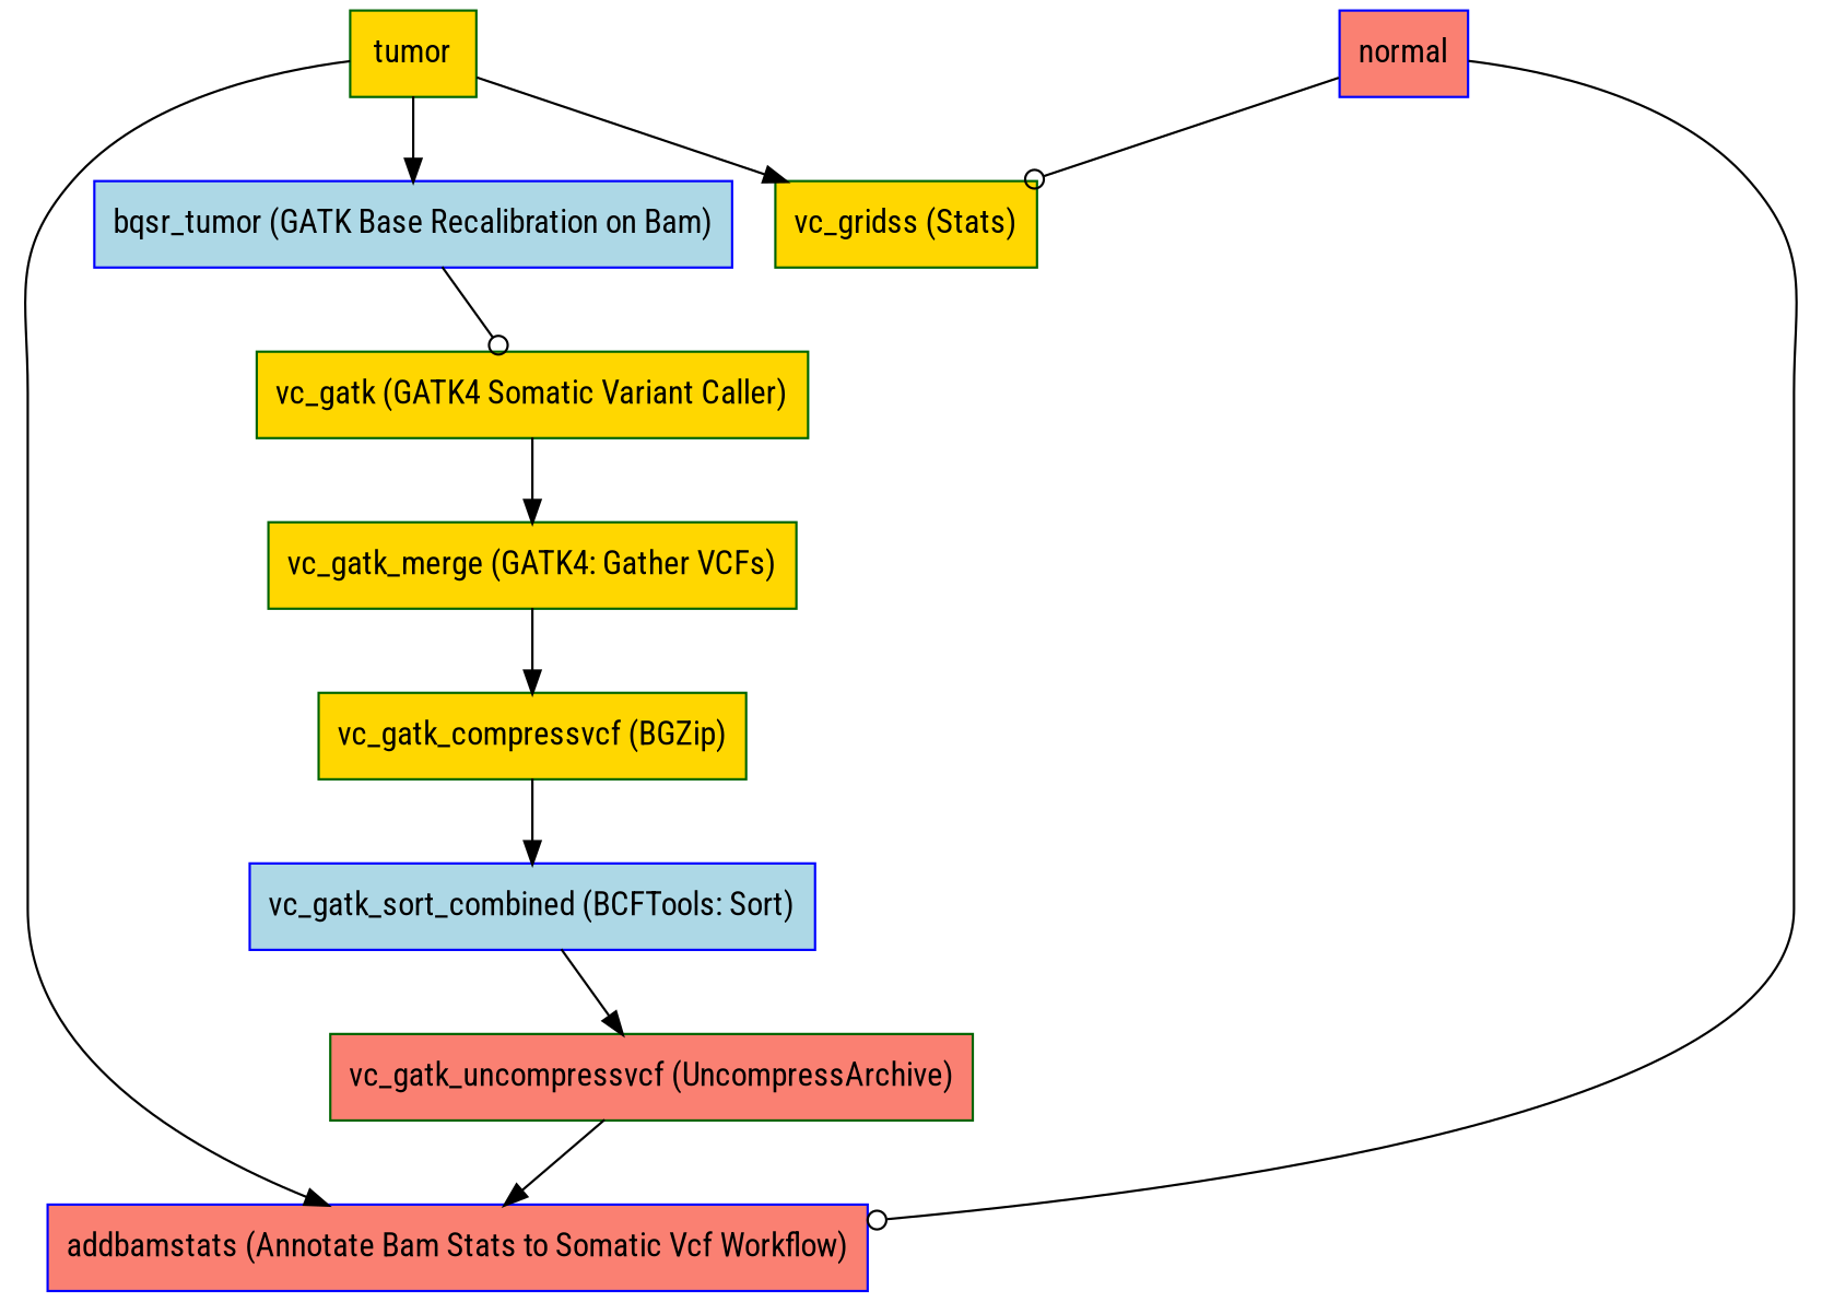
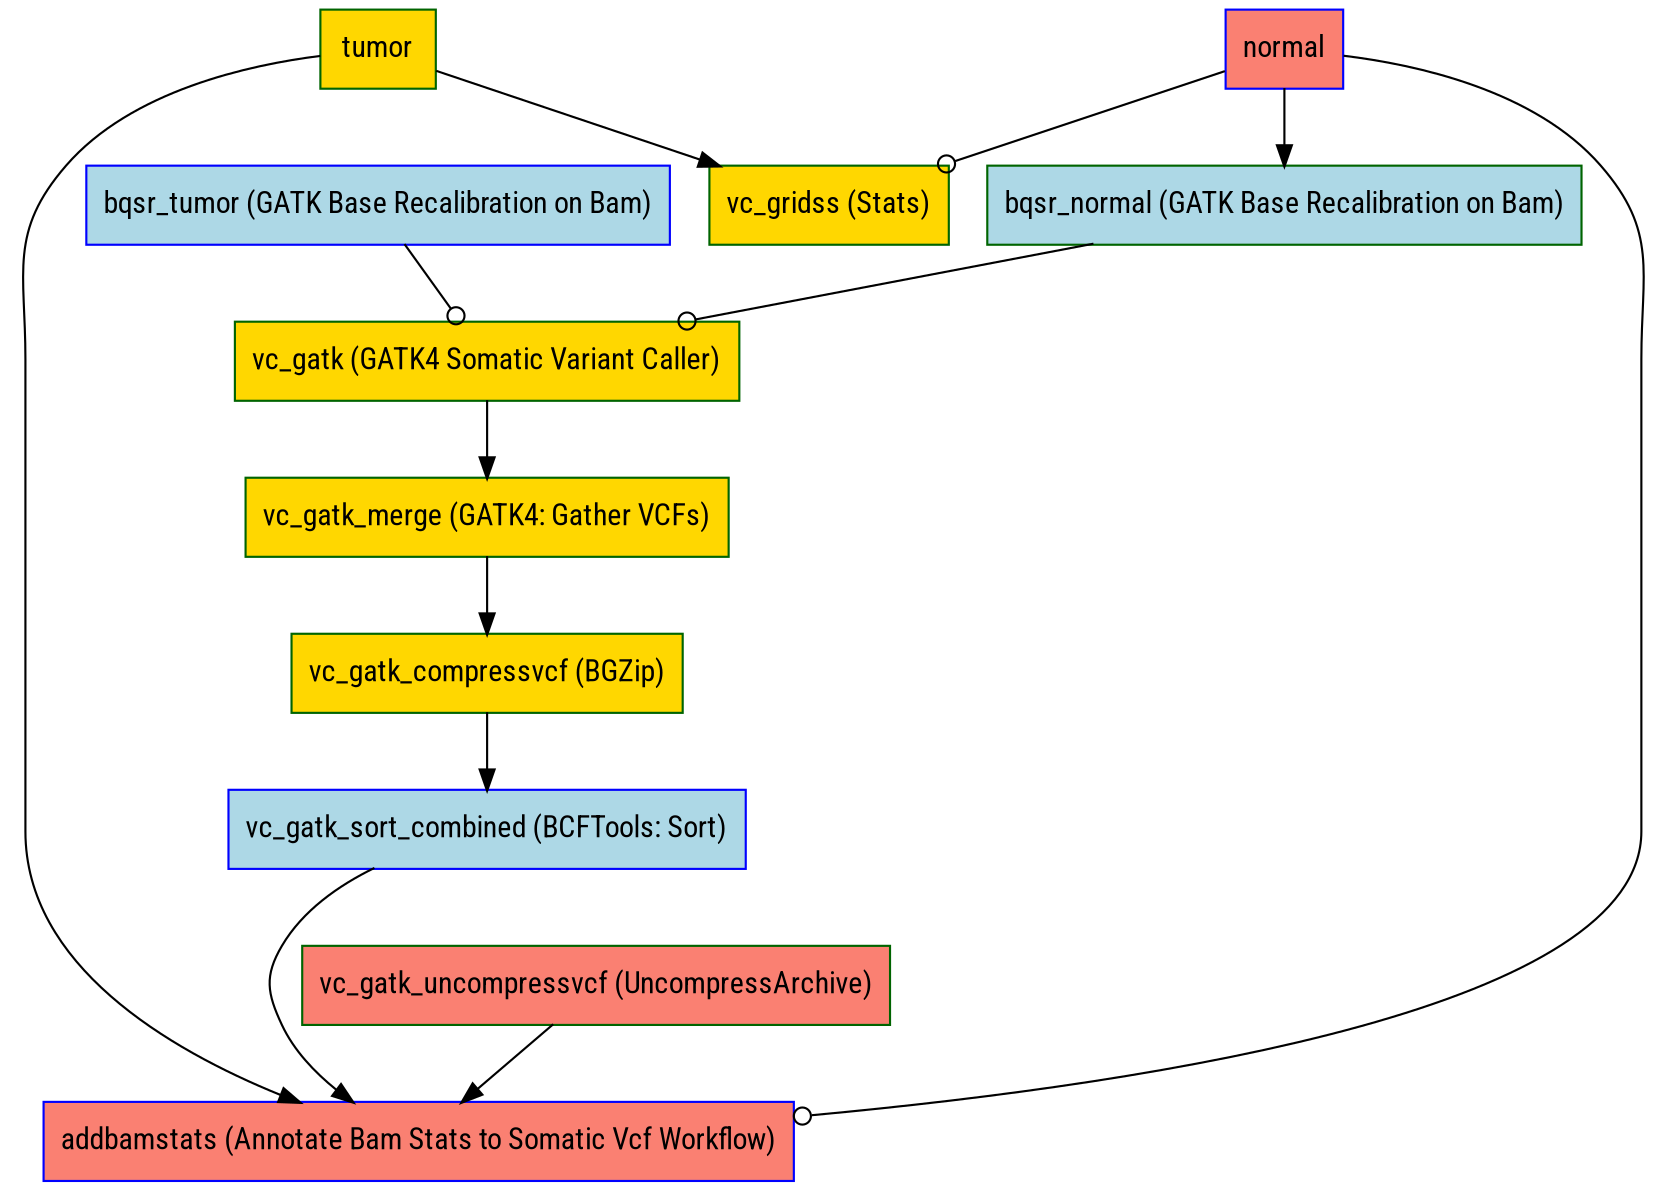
  digraph {
    fontname="Roboto Condensed"
    node [color=darkgreen fillcolor=gold fontname="Roboto Condensed" shape=record style=filled]
    edge [arrowhead=normal fontname="Roboto Condensed"]
    n1 [label=tumor]
    n2 [label="vc_gridss (Stats)"]
    n3 [color=blue fillcolor=lightblue label="bqsr_tumor (GATK Base Recalibration on Bam)"]
    n4 [color=blue fillcolor=salmon label="addbamstats (Annotate Bam Stats to Somatic Vcf Workflow)"]
    n5 [label="vc_gatk (GATK4 Somatic Variant Caller)"]
    n6 [color=blue fillcolor=salmon label=normal]
+   n7 [fillcolor=lightblue label="bqsr_normal (GATK Base Recalibration on Bam)"]
    n8 [label="vc_gatk_merge (GATK4: Gather VCFs)"]
    n9 [label="vc_gatk_compressvcf (BGZip)"]
    n10 [color=blue fillcolor=lightblue label="vc_gatk_sort_combined (BCFTools: Sort)"]
    n11 [fillcolor=salmon label="vc_gatk_uncompressvcf (UncompressArchive)"]
    n1 -> n2
-   n1 -> n3
    n1 -> n4
    n3 -> n5 [arrowhead=odot]
    n5 -> n8
    n6 -> n2 [arrowhead=odot]
    n6 -> n4 [arrowhead=odot]
+   n6 -> n7
+   n7 -> n5 [arrowhead=odot]
    n8 -> n9
    n9 -> n10
-   n10 -> n11
+   n10 -> n4
    n11 -> n4
  }
